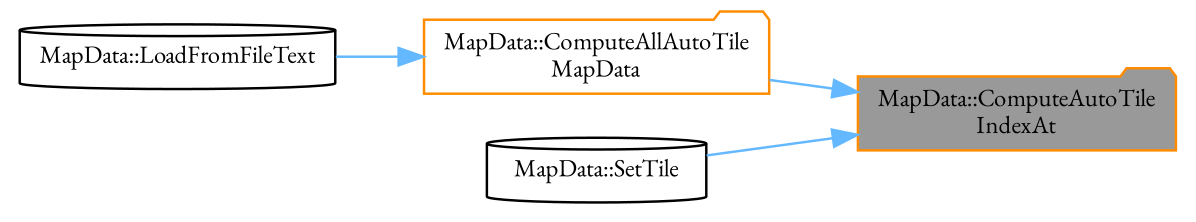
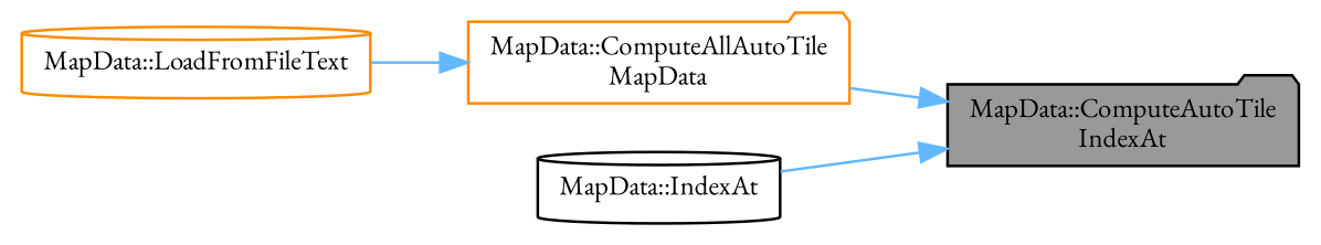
  digraph {
    fontname="EB Garamond"
    rankdir=RL
    node [color=black fillcolor=white fontname="EB Garamond" fontsize=10 shape=folder style=filled]
    edge [color=steelblue1 dir=back fontname="EB Garamond" fontsize=10 labelfontname=Helvetica labelfontsize=10 style=solid]
-   n1 [color=darkorange fillcolor=grey60 fontcolor=black height=0.2 label="MapData::ComputeAutoTile\lIndexAt" width=0.4]
+   n1 [fillcolor=grey60 fontcolor=black height=0.2 label="MapData::ComputeAutoTile\lIndexAt" width=0.4]
    n2 [color=darkorange height=0.2 label="MapData::ComputeAllAutoTile\lMapData" width=0.4]
-   n3 [height=0.2 label="MapData::SetTile" shape=cylinder width=0.4]
-   n4 [height=0.2 label="MapData::LoadFromFileText" shape=cylinder width=0.4]
+   n3 [height=0.2 label="MapData::IndexAt" shape=cylinder width=0.4]
+   n4 [color=darkorange height=0.2 label="MapData::LoadFromFileText" shape=cylinder width=0.4]
    n1 -> n2
    n1 -> n3
    n2 -> n4
  }
